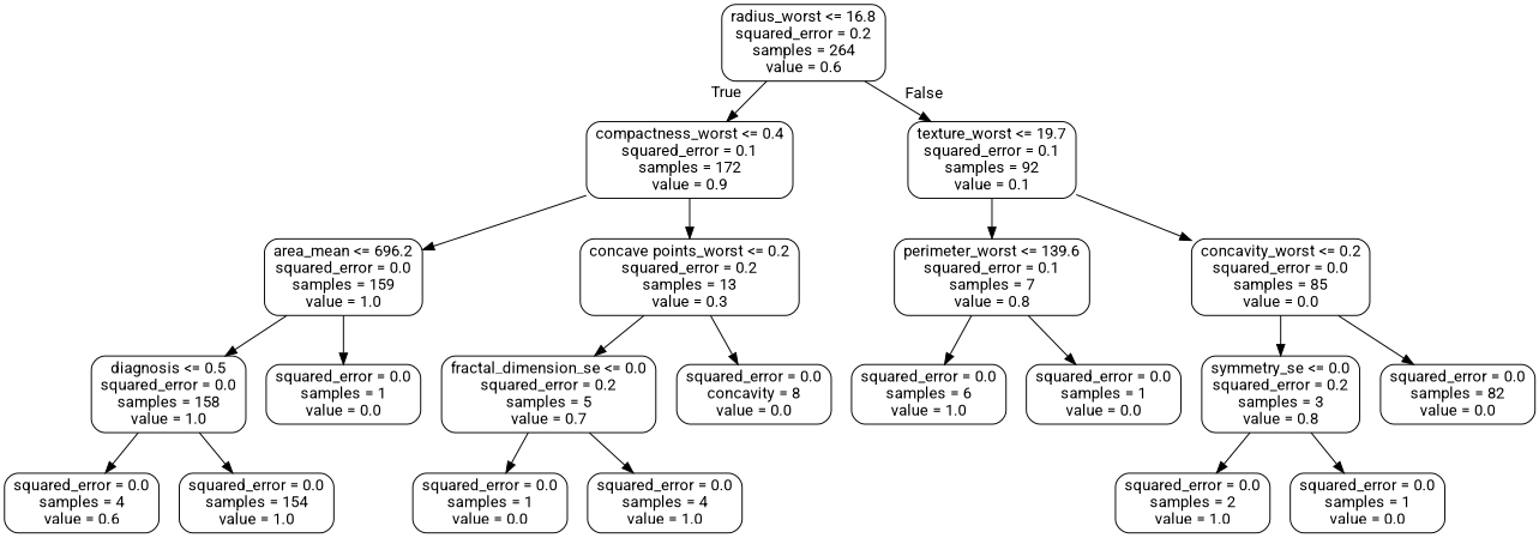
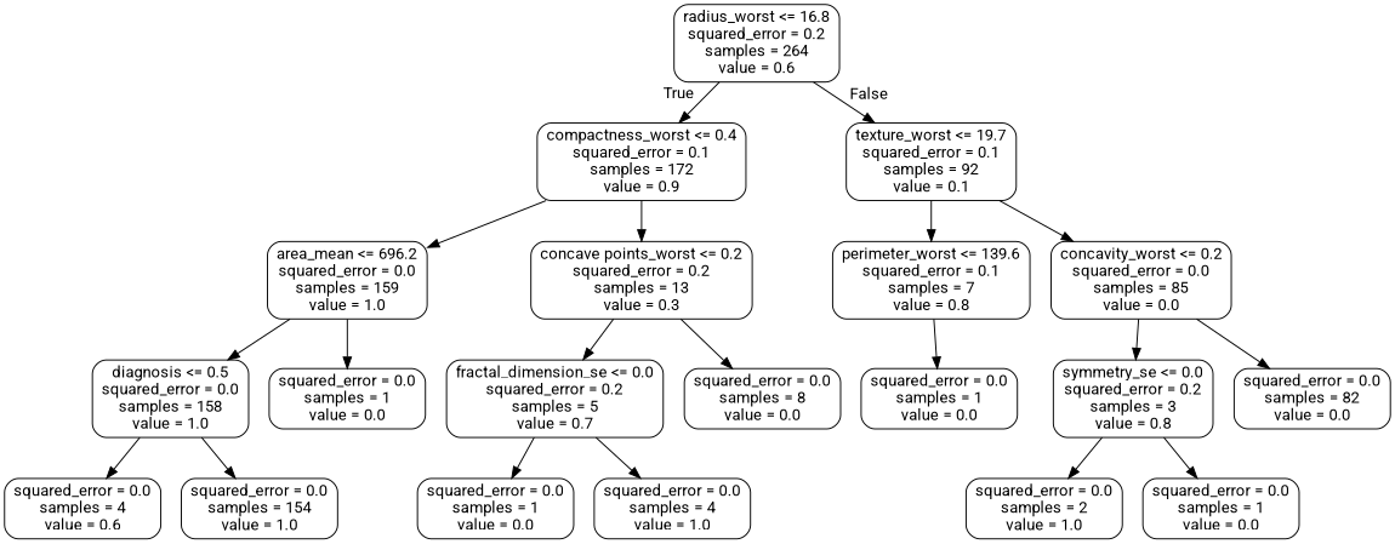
  digraph {
    fontname=Roboto
    node [color=black fontname=Roboto shape=box style=rounded]
    edge [fontname=Roboto]
    n1 [label="radius_worst <= 16.8\nsquared_error = 0.2\nsamples = 264\nvalue = 0.6"]
    n2 [label="compactness_worst <= 0.4\nsquared_error = 0.1\nsamples = 172\nvalue = 0.9"]
    n3 [label="texture_worst <= 19.7\nsquared_error = 0.1\nsamples = 92\nvalue = 0.1"]
    n4 [label="area_mean <= 696.2\nsquared_error = 0.0\nsamples = 159\nvalue = 1.0"]
    n5 [label="concave points_worst <= 0.2\nsquared_error = 0.2\nsamples = 13\nvalue = 0.3"]
    n6 [label="perimeter_worst <= 139.6\nsquared_error = 0.1\nsamples = 7\nvalue = 0.8"]
    n7 [label="concavity_worst <= 0.2\nsquared_error = 0.0\nsamples = 85\nvalue = 0.0"]
    n8 [label="diagnosis <= 0.5\nsquared_error = 0.0\nsamples = 158\nvalue = 1.0"]
    n9 [label="squared_error = 0.0\nsamples = 1\nvalue = 0.0"]
    n10 [label="fractal_dimension_se <= 0.0\nsquared_error = 0.2\nsamples = 5\nvalue = 0.7"]
-   n11 [label="squared_error = 0.0\nconcavity = 8\nvalue = 0.0"]
+   n11 [label="squared_error = 0.0\nsamples = 8\nvalue = 0.0"]
    n12 [label="squared_error = 0.0\nsamples = 4\nvalue = 0.6"]
    n13 [label="squared_error = 0.0\nsamples = 154\nvalue = 1.0"]
    n14 [label="squared_error = 0.0\nsamples = 1\nvalue = 0.0"]
    n15 [label="squared_error = 0.0\nsamples = 4\nvalue = 1.0"]
-   n16 [label="squared_error = 0.0\nsamples = 6\nvalue = 1.0"]
    n17 [label="squared_error = 0.0\nsamples = 1\nvalue = 0.0"]
    n18 [label="symmetry_se <= 0.0\nsquared_error = 0.2\nsamples = 3\nvalue = 0.8"]
    n19 [label="squared_error = 0.0\nsamples = 82\nvalue = 0.0"]
    n20 [label="squared_error = 0.0\nsamples = 2\nvalue = 1.0"]
    n21 [label="squared_error = 0.0\nsamples = 1\nvalue = 0.0"]
    n1 -> n2 [headlabel=True labelangle=45 labeldistance=2.5]
    n1 -> n3 [headlabel=False labelangle=-45 labeldistance=2.5]
    n2 -> n4
    n2 -> n5
    n3 -> n6
    n3 -> n7
    n4 -> n8
    n4 -> n9
    n5 -> n10
    n5 -> n11
-   n6 -> n16
    n6 -> n17
    n7 -> n18
    n7 -> n19
    n8 -> n12
    n8 -> n13
    n10 -> n14
    n10 -> n15
    n18 -> n20
    n18 -> n21
  }
